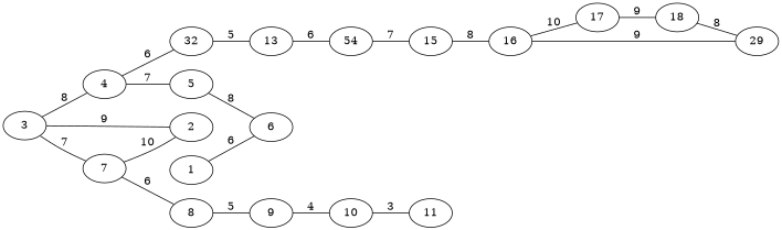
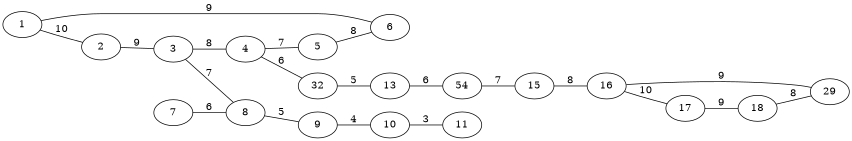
  graph {
    rankdir=LR
    1
    2
    6
    3
    4
    7
    5
    n8 [label=32]
    8
    13
    9
    n12 [label=54]
    10
    11
    15
    16
    17
    n18 [label=29]
    18
-   7 -- 2 [label=10]
-   1 -- 6 [label=6]
+   1 -- 2 [label=10]
+   1 -- 6 [label=9]
    2 -- 3 [label=9]
    3 -- 4 [label=8]
-   3 -- 7 [label=7]
+   3 -- 8 [label=7]
    4 -- 5 [label=7]
    4 -- n8 [label=6]
    7 -- 8 [label=6]
    5 -- 6 [label=8]
    n8 -- 13 [label=5]
    8 -- 9 [label=5]
    13 -- n12 [label=6]
    9 -- 10 [label=4]
    n12 -- 15 [label=7]
    10 -- 11 [label=3]
    15 -- 16 [label=8]
    16 -- 17 [label=10]
    16 -- n18 [label=9]
    17 -- 18 [label=9]
    18 -- n18 [label=8]
  }
